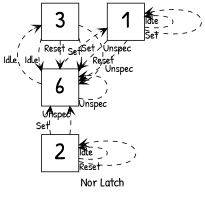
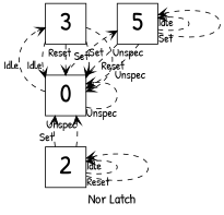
  digraph {
    fontname="Patrick Hand"
    fontsize=16
    forcelabels=true
    label="Nor Latch"
    nodesep=0.5
    rankdir=BT
    node [fontname="Patrick Hand" fontsize=30 margin=0.1 shape=square]
    edge [arrowhead=open fontname="Patrick Hand" fontsize=14 style=dashed tailport=c xlabel=Unspec]
-   0 [label=6]
+   0
    3
-   1
+   1 [label=5]
    2
    0 -> 0
    0 -> 3 [xlabel=Idle]
    0 -> 1 [xlabel=Set]
    3 -> 0 [xlabel=Idle]
    3 -> 0 [xlabel=Reset]
    3 -> 0 [xlabel=Set]
    3 -> 0
    1 -> 0 [xlabel=Reset]
    1 -> 0
    1 -> 1 [xlabel=Idle]
    1 -> 1 [xlabel=Set]
    2 -> 0 [xlabel=Set]
    2 -> 0
    2 -> 2 [xlabel=Idle]
    2 -> 2 [xlabel=Reset]
  }
